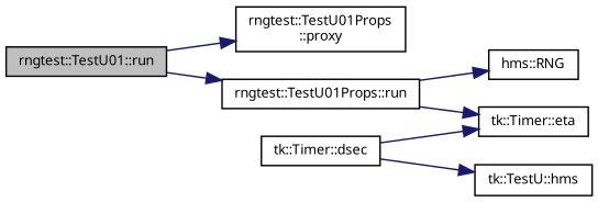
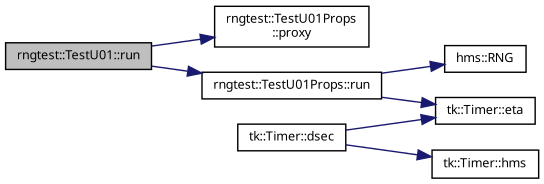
  digraph {
    rankdir=LR
    node [color=black fontname="sans-serif" fontsize=9 shape=record]
    edge [color=midnightblue fontname="sans-serif" fontsize=9 labelfontname="sans-serif" labelfontsize=9 style=solid]
    n1 [fillcolor=grey75 fontcolor=black height=0.2 label="rngtest::TestU01::run" style=filled width=0.4]
    n2 [height=0.2 label="rngtest::TestU01Props\l::proxy" width=0.4]
    n3 [height=0.2 label="rngtest::TestU01Props::run" width=0.4]
    n4 [height=0.2 label="hms::RNG" width=0.4]
    n5 [height=0.2 label="tk::Timer::eta" width=0.4]
    n6 [height=0.2 label="tk::Timer::dsec" width=0.4]
-   n7 [height=0.2 label="tk::TestU::hms" width=0.4]
+   n7 [height=0.2 label="tk::Timer::hms" width=0.4]
    n1 -> n2
    n1 -> n3
    n3 -> n4
    n3 -> n5
    n6 -> n5
    n6 -> n7
  }
